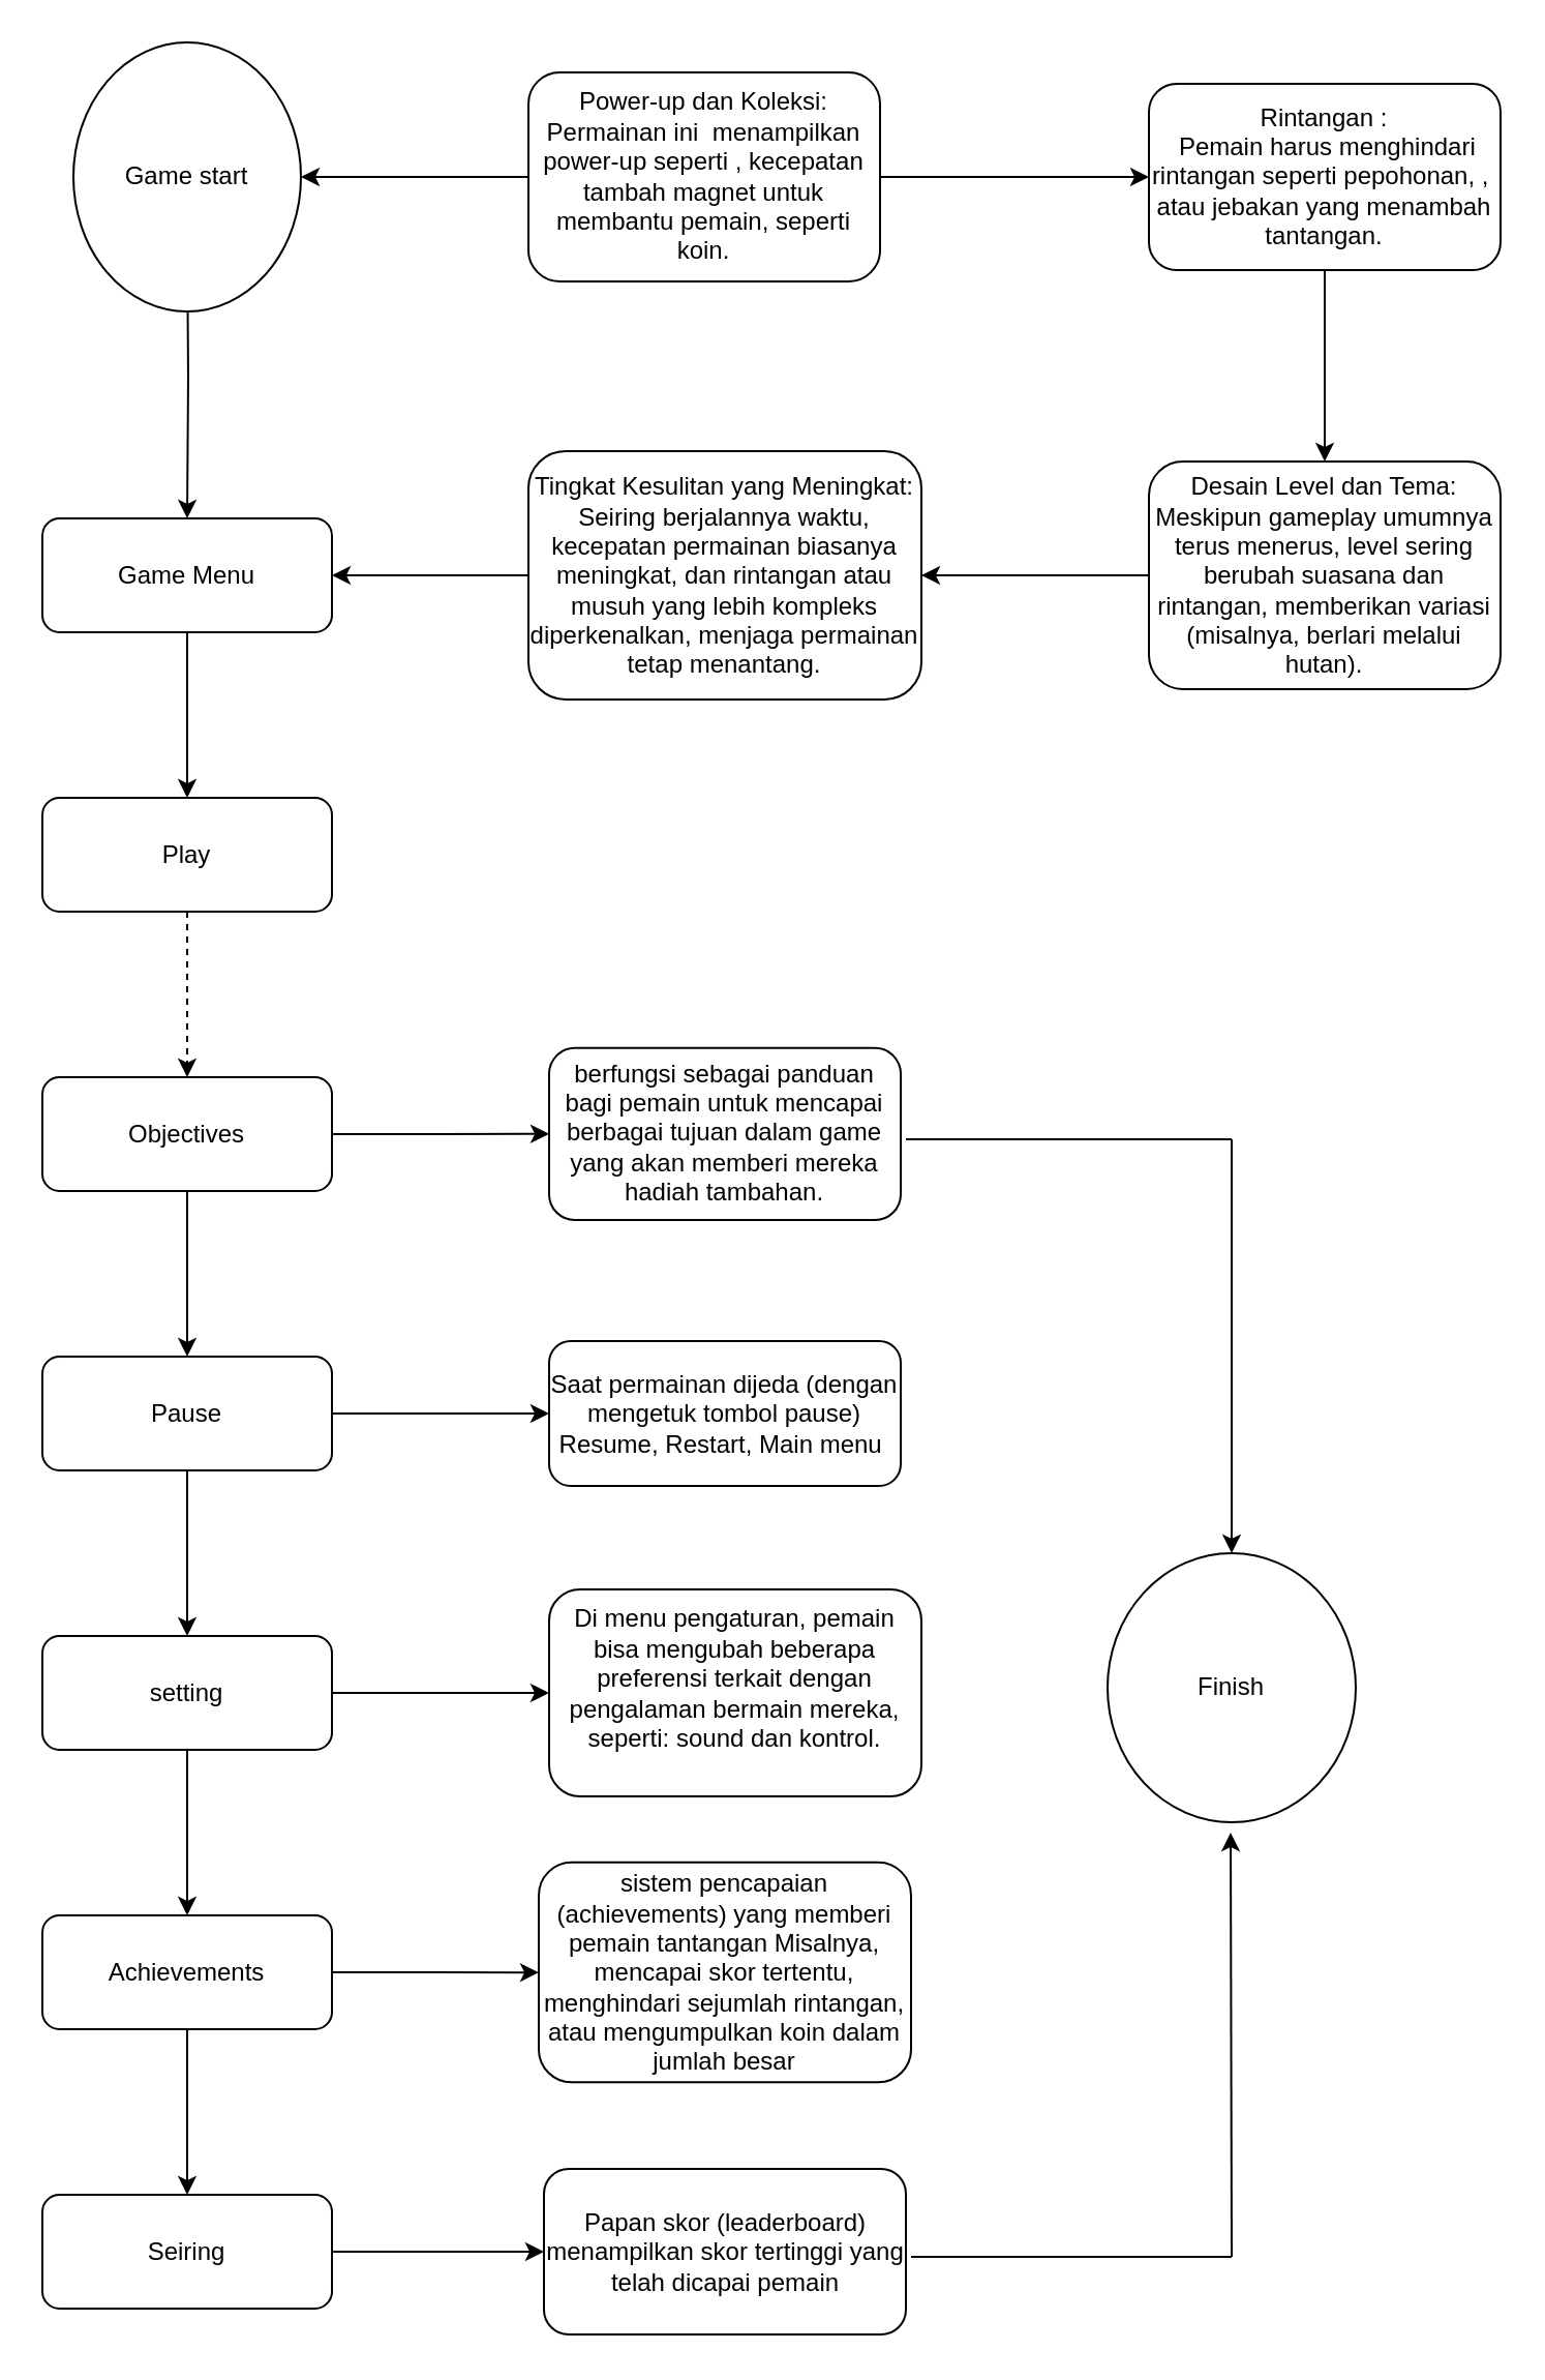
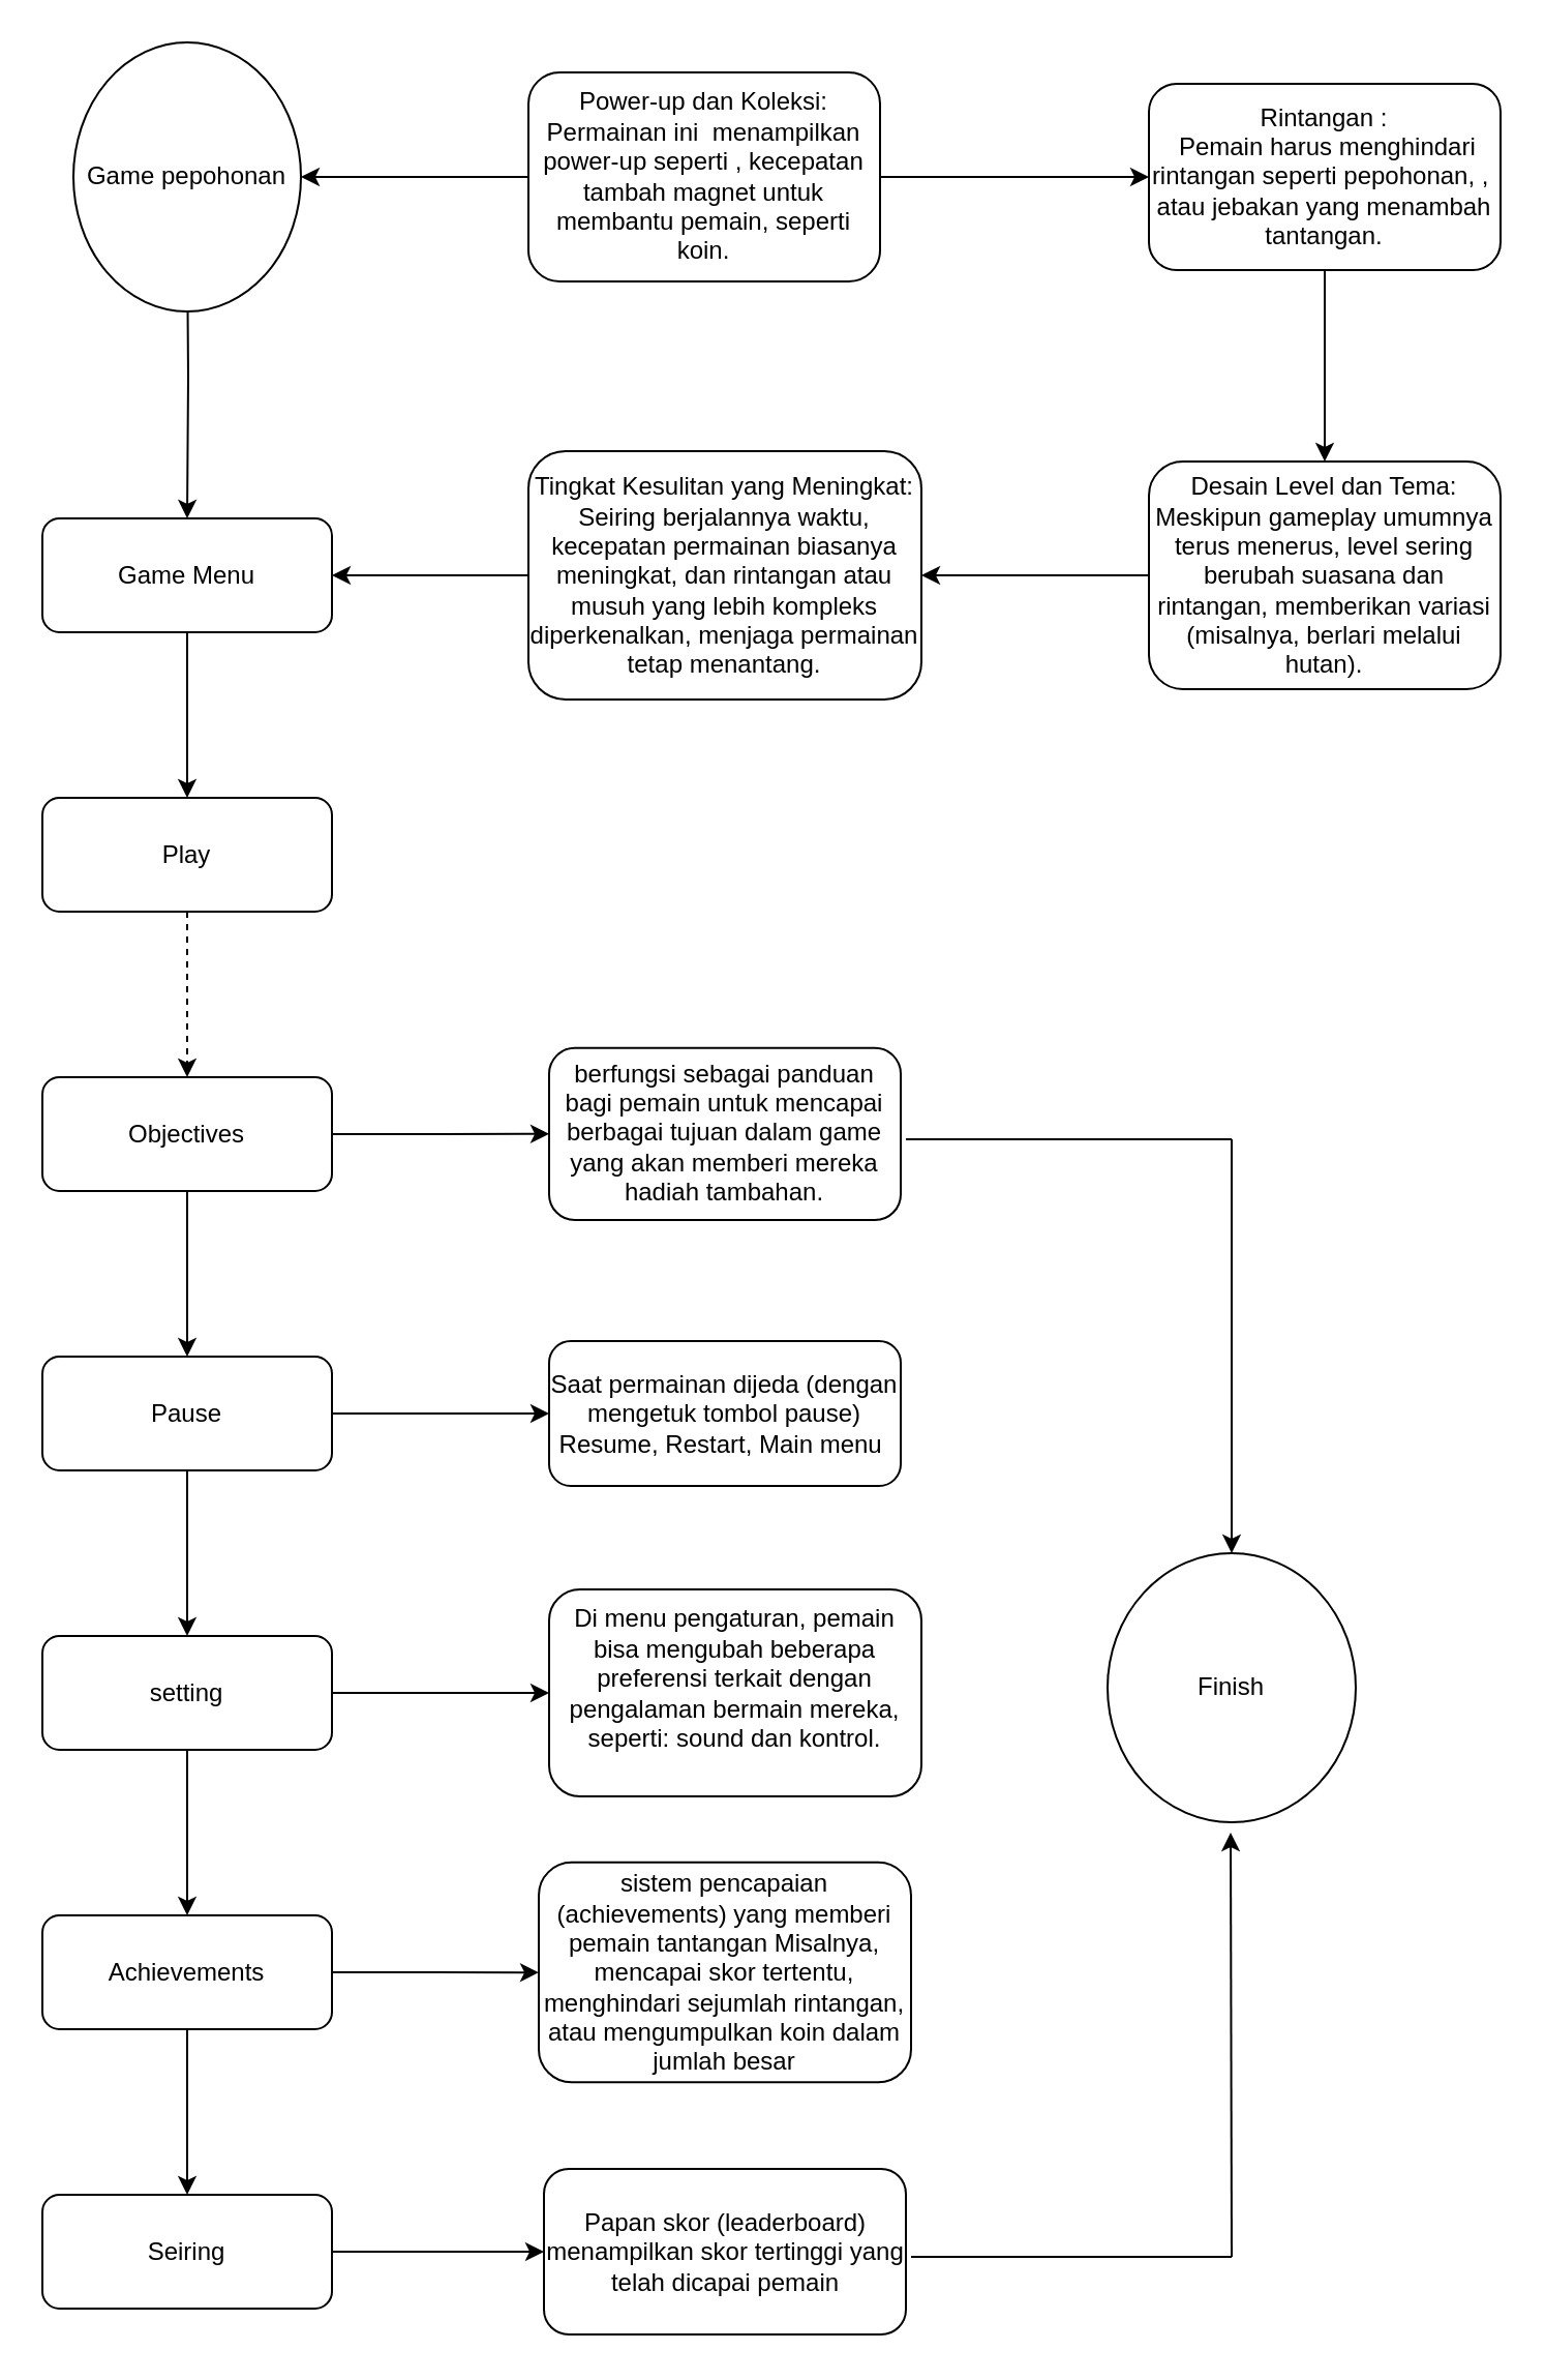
  <mxCell id="0" />
  <mxCell id="1" parent="0" />
  <mxCell id="2" value="" style="edgeStyle=orthogonalEdgeStyle;rounded=0;orthogonalLoop=1;jettySize=auto;html=1;entryX=0.5;entryY=0;entryDx=0;entryDy=0;" edge="1" parent="1" target="13"><mxGeometry relative="1" as="geometry"><mxPoint x="90" y="112" as="sourcePoint" /><mxPoint x="85" y="192" as="targetPoint" /></mxGeometry></mxCell>
  <mxCell id="3" value="" style="edgeStyle=orthogonalEdgeStyle;rounded=0;orthogonalLoop=1;jettySize=auto;html=1;" edge="1" parent="1" source="5" target="7"><mxGeometry relative="1" as="geometry" /></mxCell>
  <mxCell id="4" value="" style="edgeStyle=orthogonalEdgeStyle;rounded=0;orthogonalLoop=1;jettySize=auto;html=1;" edge="1" parent="1" source="5" target="36"><mxGeometry relative="1" as="geometry" /></mxCell>
  <mxCell id="5" value="Power-up dan Koleksi: Permainan ini&amp;nbsp; menampilkan power-up seperti , kecepatan tambah magnet untuk membantu pemain, seperti koin." style="rounded=1;whiteSpace=wrap;html=1;" vertex="1" parent="1"><mxGeometry x="255" y="34.5" width="170" height="101" as="geometry" /></mxCell>
  <mxCell id="6" value="" style="edgeStyle=orthogonalEdgeStyle;rounded=0;orthogonalLoop=1;jettySize=auto;html=1;" edge="1" parent="1" source="7" target="9"><mxGeometry relative="1" as="geometry" /></mxCell>
  <mxCell id="7" value="Rintangan :&lt;div&gt;&amp;nbsp;Pemain harus menghindari rintangan seperti pepohonan, ,&amp;nbsp; atau jebakan yang menambah tantangan.&lt;/div&gt;" style="rounded=1;whiteSpace=wrap;html=1;" vertex="1" parent="1"><mxGeometry x="555" y="40" width="170" height="90" as="geometry" /></mxCell>
  <mxCell id="8" style="edgeStyle=orthogonalEdgeStyle;rounded=0;orthogonalLoop=1;jettySize=auto;html=1;entryX=1;entryY=0.5;entryDx=0;entryDy=0;" edge="1" parent="1" source="9" target="11"><mxGeometry relative="1" as="geometry" /></mxCell>
  <mxCell id="9" value="Desain Level dan Tema: Meskipun gameplay umumnya terus menerus, level sering berubah suasana dan rintangan, memberikan variasi (misalnya, berlari melalui hutan)." style="rounded=1;whiteSpace=wrap;html=1;" vertex="1" parent="1"><mxGeometry x="555" y="222.5" width="170" height="110" as="geometry" /></mxCell>
  <mxCell id="10" style="edgeStyle=orthogonalEdgeStyle;rounded=0;orthogonalLoop=1;jettySize=auto;html=1;" edge="1" parent="1" source="11" target="13"><mxGeometry relative="1" as="geometry" /></mxCell>
  <mxCell id="11" value="Tingkat Kesulitan yang Meningkat: Seiring berjalannya waktu, kecepatan permainan biasanya meningkat, dan rintangan atau musuh yang lebih kompleks diperkenalkan, menjaga permainan tetap menantang." style="rounded=1;whiteSpace=wrap;html=1;" vertex="1" parent="1"><mxGeometry x="255" y="217.5" width="190" height="120" as="geometry" /></mxCell>
  <mxCell id="12" value="" style="edgeStyle=orthogonalEdgeStyle;rounded=0;orthogonalLoop=1;jettySize=auto;html=1;" edge="1" parent="1" source="13" target="15"><mxGeometry relative="1" as="geometry" /></mxCell>
  <mxCell id="13" value="Game Menu" style="rounded=1;whiteSpace=wrap;html=1;" vertex="1" parent="1"><mxGeometry x="20" y="250" width="140" height="55" as="geometry" /></mxCell>
  <mxCell id="14" value="" style="edgeStyle=orthogonalEdgeStyle;rounded=0;orthogonalLoop=1;jettySize=auto;html=1;dashed=1;" edge="1" parent="1" source="15" target="18"><mxGeometry relative="1" as="geometry" /></mxCell>
  <mxCell id="15" value="Play" style="rounded=1;whiteSpace=wrap;html=1;" vertex="1" parent="1"><mxGeometry x="20" y="385" width="140" height="55" as="geometry" /></mxCell>
  <mxCell id="16" value="" style="edgeStyle=orthogonalEdgeStyle;rounded=0;orthogonalLoop=1;jettySize=auto;html=1;" edge="1" parent="1" source="18" target="21"><mxGeometry relative="1" as="geometry" /></mxCell>
  <mxCell id="17" value="" style="edgeStyle=orthogonalEdgeStyle;rounded=0;orthogonalLoop=1;jettySize=auto;html=1;" edge="1" parent="1" source="18" target="25"><mxGeometry relative="1" as="geometry" /></mxCell>
  <mxCell id="18" value="Objectives" style="rounded=1;whiteSpace=wrap;html=1;" vertex="1" parent="1"><mxGeometry x="20" y="520" width="140" height="55" as="geometry" /></mxCell>
  <mxCell id="19" value="" style="edgeStyle=orthogonalEdgeStyle;rounded=0;orthogonalLoop=1;jettySize=auto;html=1;" edge="1" parent="1" source="21" target="24"><mxGeometry relative="1" as="geometry" /></mxCell>
  <mxCell id="20" value="" style="edgeStyle=orthogonalEdgeStyle;rounded=0;orthogonalLoop=1;jettySize=auto;html=1;" edge="1" parent="1" source="21" target="26"><mxGeometry relative="1" as="geometry" /></mxCell>
  <mxCell id="21" value="Pause" style="rounded=1;whiteSpace=wrap;html=1;" vertex="1" parent="1"><mxGeometry x="20" y="655" width="140" height="55" as="geometry" /></mxCell>
  <mxCell id="22" value="" style="edgeStyle=orthogonalEdgeStyle;rounded=0;orthogonalLoop=1;jettySize=auto;html=1;" edge="1" parent="1" source="24" target="27"><mxGeometry relative="1" as="geometry" /></mxCell>
  <mxCell id="23" value="" style="edgeStyle=orthogonalEdgeStyle;rounded=0;orthogonalLoop=1;jettySize=auto;html=1;" edge="1" parent="1" source="24" target="30"><mxGeometry relative="1" as="geometry" /></mxCell>
  <mxCell id="24" value="setting" style="rounded=1;whiteSpace=wrap;html=1;" vertex="1" parent="1"><mxGeometry x="20" y="790" width="140" height="55" as="geometry" /></mxCell>
  <mxCell id="25" value="berfungsi sebagai panduan bagi pemain untuk mencapai berbagai tujuan dalam game yang akan memberi mereka hadiah tambahan." style="rounded=1;whiteSpace=wrap;html=1;" vertex="1" parent="1"><mxGeometry x="265" y="505.93" width="170" height="83.13" as="geometry" /></mxCell>
  <mxCell id="26" value="&lt;div&gt;Saat permainan dijeda (dengan mengetuk tombol pause)&lt;/div&gt;&lt;div&gt;Resume, Restart, Main menu&amp;nbsp;&lt;/div&gt;" style="rounded=1;whiteSpace=wrap;html=1;" vertex="1" parent="1"><mxGeometry x="265" y="647.5" width="170" height="70" as="geometry" /></mxCell>
  <mxCell id="27" value="&lt;div&gt;Di menu pengaturan, pemain bisa mengubah beberapa preferensi terkait dengan pengalaman bermain mereka, seperti: sound dan kontrol.&lt;/div&gt;&lt;div&gt;&lt;br&gt;&lt;/div&gt;" style="rounded=1;whiteSpace=wrap;html=1;" vertex="1" parent="1"><mxGeometry x="265" y="767.5" width="180" height="100" as="geometry" /></mxCell>
  <mxCell id="28" value="" style="edgeStyle=orthogonalEdgeStyle;rounded=0;orthogonalLoop=1;jettySize=auto;html=1;" edge="1" parent="1" source="30"><mxGeometry relative="1" as="geometry"><mxPoint x="90" y="1060" as="targetPoint" /></mxGeometry></mxCell>
  <mxCell id="29" value="" style="edgeStyle=orthogonalEdgeStyle;rounded=0;orthogonalLoop=1;jettySize=auto;html=1;" edge="1" parent="1" source="30" target="34"><mxGeometry relative="1" as="geometry" /></mxCell>
  <mxCell id="30" value="Achievements" style="rounded=1;whiteSpace=wrap;html=1;" vertex="1" parent="1"><mxGeometry x="20" y="925" width="140" height="55" as="geometry" /></mxCell>
  <mxCell id="31" value="" style="edgeStyle=orthogonalEdgeStyle;rounded=0;orthogonalLoop=1;jettySize=auto;html=1;" edge="1" parent="1" target="33"><mxGeometry relative="1" as="geometry"><mxPoint x="90" y="1115" as="sourcePoint" /></mxGeometry></mxCell>
  <mxCell id="32" value="" style="edgeStyle=orthogonalEdgeStyle;rounded=0;orthogonalLoop=1;jettySize=auto;html=1;" edge="1" parent="1" source="33" target="35"><mxGeometry relative="1" as="geometry" /></mxCell>
  <mxCell id="33" value="Seiring" style="rounded=1;whiteSpace=wrap;html=1;" vertex="1" parent="1"><mxGeometry x="20" y="1060" width="140" height="55" as="geometry" /></mxCell>
  <mxCell id="34" value="sistem pencapaian (achievements) yang memberi pemain tantangan Misalnya, mencapai skor tertentu, menghindari sejumlah rintangan, atau mengumpulkan koin dalam jumlah besar" style="rounded=1;whiteSpace=wrap;html=1;" vertex="1" parent="1"><mxGeometry x="260" y="899.38" width="180" height="106.25" as="geometry" /></mxCell>
  <mxCell id="35" value="Papan skor (leaderboard) menampilkan skor tertinggi yang telah dicapai pemain" style="rounded=1;whiteSpace=wrap;html=1;" vertex="1" parent="1"><mxGeometry x="262.5" y="1047.5" width="175" height="80" as="geometry" /></mxCell>
- <mxCell id="36" value="Game start" style="ellipse;whiteSpace=wrap;html=1;rounded=1;" vertex="1" parent="1"><mxGeometry x="35" y="20" width="110" height="130" as="geometry" /></mxCell>
+ <mxCell id="36" value="Game pepohonan" style="ellipse;whiteSpace=wrap;html=1;rounded=1;" vertex="1" parent="1"><mxGeometry x="35" y="20" width="110" height="130" as="geometry" /></mxCell>
  <mxCell id="37" value="" style="endArrow=none;html=1;rounded=0;" edge="1" parent="1"><mxGeometry width="50" height="50" relative="1" as="geometry"><mxPoint x="437.5" y="550" as="sourcePoint" /><mxPoint x="595" y="550" as="targetPoint" /></mxGeometry></mxCell>
  <mxCell id="38" value="" style="endArrow=none;html=1;rounded=0;" edge="1" parent="1"><mxGeometry width="50" height="50" relative="1" as="geometry"><mxPoint x="440" y="1090" as="sourcePoint" /><mxPoint x="595" y="1090" as="targetPoint" /></mxGeometry></mxCell>
  <mxCell id="39" value="Finish" style="ellipse;whiteSpace=wrap;html=1;rounded=1;" vertex="1" parent="1"><mxGeometry x="535" y="750" width="120" height="130" as="geometry" /></mxCell>
  <mxCell id="40" value="" style="endArrow=classic;html=1;rounded=0;" edge="1" parent="1"><mxGeometry width="50" height="50" relative="1" as="geometry"><mxPoint x="595" y="1090" as="sourcePoint" /><mxPoint x="594.5" y="885" as="targetPoint" /></mxGeometry></mxCell>
  <mxCell id="41" value="" style="endArrow=classic;html=1;rounded=0;entryX=0.5;entryY=0;entryDx=0;entryDy=0;" edge="1" parent="1" target="39"><mxGeometry width="50" height="50" relative="1" as="geometry"><mxPoint x="595" y="550" as="sourcePoint" /><mxPoint x="655" y="500" as="targetPoint" /></mxGeometry></mxCell>
